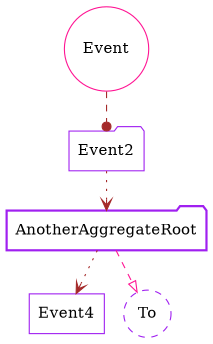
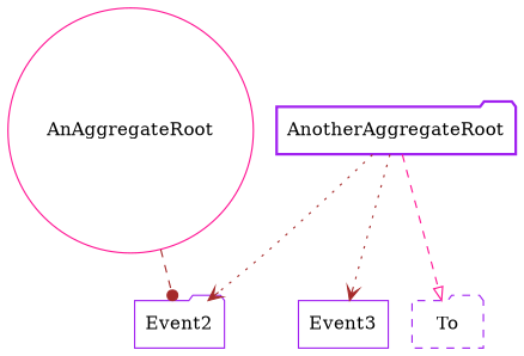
  digraph {
    splines=spline
    node [color=purple shape=folder]
    edge [arrowhead=vee color=brown style=dotted]
    Event2
-   AnAggregateRoot [color=deeppink shape=circle label=Event]
+   AnAggregateRoot [color=deeppink shape=circle]
    AnotherAggregateRoot [style=bold]
-   Event3 [shape=box label=Event4]
-   To [shape=circle style=dashed]
-   Event2 -> AnotherAggregateRoot
+   Event3 [shape=box]
+   To [style=dashed]
+   AnotherAggregateRoot -> Event2
    AnAggregateRoot -> Event2 [arrowhead=dot style=dashed]
    AnotherAggregateRoot -> Event3
    AnotherAggregateRoot -> To [arrowhead=onormal color=deeppink style=dashed]
  }
